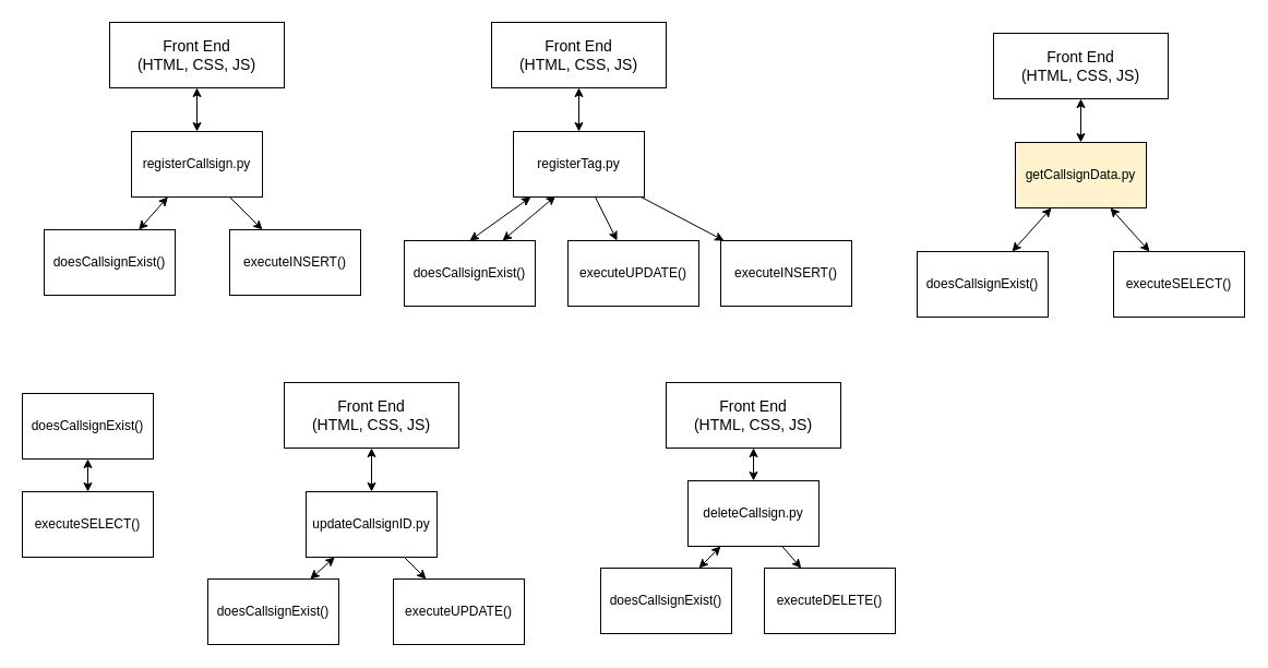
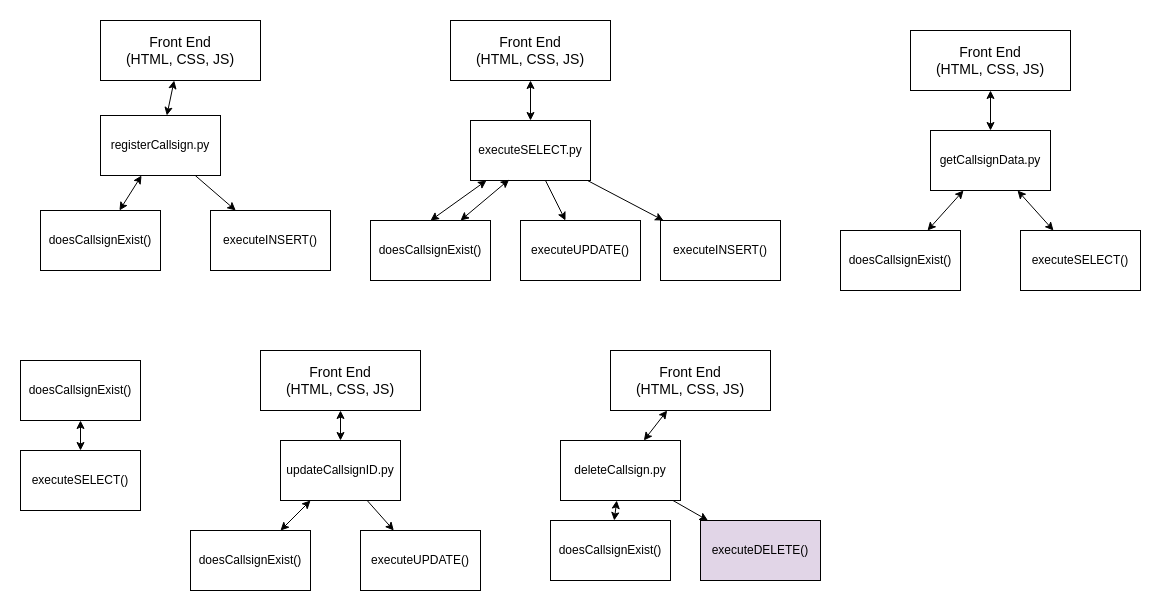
  <mxCell id="0" />
  <mxCell id="1" parent="0" />
  <mxCell id="2" value="&lt;div style=&quot;font-size: 14px;&quot;&gt;&lt;font style=&quot;font-size: 14px;&quot;&gt;Front End&lt;/font&gt;&lt;/div&gt;&lt;div style=&quot;font-size: 14px;&quot;&gt;&lt;font style=&quot;font-size: 14px;&quot;&gt;&lt;font style=&quot;font-size: 14px;&quot;&gt;(HTML, CSS, JS)&lt;/font&gt;&lt;br&gt;&lt;/font&gt;&lt;/div&gt;" style="rounded=0;whiteSpace=wrap;html=1;" vertex="1" parent="1"><mxGeometry x="100" y="20" width="160" height="60" as="geometry" /></mxCell>
- <mxCell id="3" value="registerCallsign.py" style="rounded=0;whiteSpace=wrap;html=1;" vertex="1" parent="1"><mxGeometry x="120" y="120" width="120" height="60" as="geometry" /></mxCell>
+ <mxCell id="3" value="registerCallsign.py" style="rounded=0;whiteSpace=wrap;html=1;" vertex="1" parent="1"><mxGeometry x="100" y="115" width="120" height="60" as="geometry" /></mxCell>
  <mxCell id="4" value="executeUPDATE()" style="rounded=0;whiteSpace=wrap;html=1;" vertex="1" parent="1"><mxGeometry x="520" y="220" width="120" height="60" as="geometry" /></mxCell>
  <mxCell id="5" value="executeINSERT()" style="rounded=0;whiteSpace=wrap;html=1;" vertex="1" parent="1"><mxGeometry x="210" y="210" width="120" height="60" as="geometry" /></mxCell>
- <mxCell id="6" value="executeDELETE()" style="rounded=0;whiteSpace=wrap;html=1;" vertex="1" parent="1"><mxGeometry x="700" y="520" width="120" height="60" as="geometry" /></mxCell>
+ <mxCell id="6" value="executeDELETE()" style="rounded=0;whiteSpace=wrap;html=1;fillColor=#e1d5e7;" vertex="1" parent="1"><mxGeometry x="700" y="520" width="120" height="60" as="geometry" /></mxCell>
  <mxCell id="7" value="doesCallsignExist()" style="whiteSpace=wrap;html=1;" vertex="1" parent="1"><mxGeometry x="40" y="210" width="120" height="60" as="geometry" /></mxCell>
  <mxCell id="8" value="&lt;div style=&quot;font-size: 14px;&quot;&gt;&lt;font style=&quot;font-size: 14px;&quot;&gt;Front End&lt;/font&gt;&lt;/div&gt;&lt;div style=&quot;font-size: 14px;&quot;&gt;&lt;font style=&quot;font-size: 14px;&quot;&gt;&lt;font style=&quot;font-size: 14px;&quot;&gt;(HTML, CSS, JS)&lt;/font&gt;&lt;br&gt;&lt;/font&gt;&lt;/div&gt;" style="rounded=0;whiteSpace=wrap;html=1;" vertex="1" parent="1"><mxGeometry x="450" y="20" width="160" height="60" as="geometry" /></mxCell>
- <mxCell id="9" value="&lt;div&gt;registerTag.py&lt;/div&gt;" style="whiteSpace=wrap;html=1;" vertex="1" parent="1"><mxGeometry x="470" y="120" width="120" height="60" as="geometry" /></mxCell>
+ <mxCell id="9" value="&lt;div&gt;executeSELECT.py&lt;/div&gt;" style="whiteSpace=wrap;html=1;" vertex="1" parent="1"><mxGeometry x="470" y="120" width="120" height="60" as="geometry" /></mxCell>
  <mxCell id="10" value="doesCallsignExist()" style="whiteSpace=wrap;html=1;" vertex="1" parent="1"><mxGeometry x="370" y="220" width="120" height="60" as="geometry" /></mxCell>
  <mxCell id="11" value="" style="endArrow=classic;startArrow=classic;html=1;rounded=0;" edge="1" parent="1" source="3" target="2"><mxGeometry width="50" height="50" relative="1" as="geometry"><mxPoint x="510" y="310" as="sourcePoint" /><mxPoint x="560" y="260" as="targetPoint" /></mxGeometry></mxCell>
  <mxCell id="12" value="" style="endArrow=classic;html=1;rounded=0;" edge="1" parent="1" source="3" target="5"><mxGeometry width="50" height="50" relative="1" as="geometry"><mxPoint x="510" y="310" as="sourcePoint" /><mxPoint x="560" y="260" as="targetPoint" /></mxGeometry></mxCell>
  <mxCell id="13" value="" style="endArrow=classic;startArrow=classic;html=1;rounded=0;" edge="1" parent="1" source="9" target="8"><mxGeometry width="50" height="50" relative="1" as="geometry"><mxPoint x="430" y="350" as="sourcePoint" /><mxPoint x="480" y="300" as="targetPoint" /></mxGeometry></mxCell>
  <mxCell id="14" value="" style="endArrow=classic;startArrow=classic;html=1;rounded=0;entryX=0.133;entryY=1;entryDx=0;entryDy=0;exitX=0.5;exitY=0;exitDx=0;exitDy=0;entryPerimeter=0;" edge="1" parent="1" source="10" target="9"><mxGeometry width="50" height="50" relative="1" as="geometry"><mxPoint x="670" y="150" as="sourcePoint" /><mxPoint x="720" y="40" as="targetPoint" /></mxGeometry></mxCell>
  <mxCell id="15" value="" style="endArrow=classic;startArrow=classic;html=1;rounded=0;exitX=0.75;exitY=0;exitDx=0;exitDy=0;entryX=0.322;entryY=0.985;entryDx=0;entryDy=0;entryPerimeter=0;" edge="1" parent="1" source="10" target="9"><mxGeometry width="50" height="50" relative="1" as="geometry"><mxPoint x="680" y="160" as="sourcePoint" /><mxPoint x="730" y="50" as="targetPoint" /></mxGeometry></mxCell>
  <mxCell id="16" value="" style="endArrow=classic;html=1;rounded=0;" edge="1" parent="1" source="9" target="4"><mxGeometry width="50" height="50" relative="1" as="geometry"><mxPoint x="40" y="260" as="sourcePoint" /><mxPoint x="170" y="400" as="targetPoint" /></mxGeometry></mxCell>
  <mxCell id="17" value="executeINSERT()" style="rounded=0;whiteSpace=wrap;html=1;" vertex="1" parent="1"><mxGeometry x="660" y="220" width="120" height="60" as="geometry" /></mxCell>
  <mxCell id="18" value="" style="endArrow=classic;html=1;rounded=0;" edge="1" parent="1" source="9" target="17"><mxGeometry width="50" height="50" relative="1" as="geometry"><mxPoint x="700" y="210" as="sourcePoint" /><mxPoint x="690" y="310" as="targetPoint" /></mxGeometry></mxCell>
  <mxCell id="19" value="&lt;div style=&quot;font-size: 14px;&quot;&gt;&lt;font style=&quot;font-size: 14px;&quot;&gt;Front End&lt;/font&gt;&lt;/div&gt;&lt;div style=&quot;font-size: 14px;&quot;&gt;&lt;font style=&quot;font-size: 14px;&quot;&gt;&lt;font style=&quot;font-size: 14px;&quot;&gt;(HTML, CSS, JS)&lt;/font&gt;&lt;br&gt;&lt;/font&gt;&lt;/div&gt;" style="rounded=0;whiteSpace=wrap;html=1;" vertex="1" parent="1"><mxGeometry x="910" y="30" width="160" height="60" as="geometry" /></mxCell>
- <mxCell id="20" value="&lt;div&gt;getCallsignData.py&lt;/div&gt;" style="whiteSpace=wrap;html=1;fillColor=#fff2cc;" vertex="1" parent="1"><mxGeometry x="930" y="130" width="120" height="60" as="geometry" /></mxCell>
+ <mxCell id="20" value="&lt;div&gt;getCallsignData.py&lt;/div&gt;" style="whiteSpace=wrap;html=1;" vertex="1" parent="1"><mxGeometry x="930" y="130" width="120" height="60" as="geometry" /></mxCell>
  <mxCell id="21" value="executeSELECT()" style="rounded=0;whiteSpace=wrap;html=1;" vertex="1" parent="1"><mxGeometry x="20" y="450" width="120" height="60" as="geometry" /></mxCell>
  <mxCell id="22" value="doesCallsignExist()" style="whiteSpace=wrap;html=1;" vertex="1" parent="1"><mxGeometry x="20" y="360" width="120" height="60" as="geometry" /></mxCell>
  <mxCell id="23" value="" style="endArrow=classic;startArrow=classic;html=1;rounded=0;" edge="1" parent="1" source="21" target="22"><mxGeometry width="50" height="50" relative="1" as="geometry"><mxPoint x="90" y="190" as="sourcePoint" /><mxPoint x="220" as="targetPoint" y="60" /></mxGeometry></mxCell>
  <mxCell id="24" value="" style="endArrow=classic;startArrow=classic;html=1;rounded=0;" edge="1" parent="1" source="20" target="19"><mxGeometry width="50" height="50" relative="1" as="geometry"><mxPoint x="600" y="140" as="sourcePoint" /><mxPoint x="600" y="100" as="targetPoint" /></mxGeometry></mxCell>
  <mxCell id="25" value="executeSELECT()" style="rounded=0;whiteSpace=wrap;html=1;" vertex="1" parent="1"><mxGeometry x="1020" y="230" width="120" height="60" as="geometry" /></mxCell>
  <mxCell id="26" value="" style="endArrow=classic;startArrow=classic;html=1;rounded=0;" edge="1" parent="1" source="25" target="20"><mxGeometry width="50" height="50" relative="1" as="geometry"><mxPoint x="1000" y="-20" as="sourcePoint" /><mxPoint x="990" y="200" as="targetPoint" /></mxGeometry></mxCell>
  <mxCell id="27" value="&lt;div style=&quot;font-size: 14px;&quot;&gt;&lt;font style=&quot;font-size: 14px;&quot;&gt;Front End&lt;/font&gt;&lt;/div&gt;&lt;div style=&quot;font-size: 14px;&quot;&gt;&lt;font style=&quot;font-size: 14px;&quot;&gt;&lt;font style=&quot;font-size: 14px;&quot;&gt;(HTML, CSS, JS)&lt;/font&gt;&lt;br&gt;&lt;/font&gt;&lt;/div&gt;" style="rounded=0;whiteSpace=wrap;html=1;" vertex="1" parent="1"><mxGeometry x="260" y="350" width="160" height="60" as="geometry" /></mxCell>
- <mxCell id="28" value="&lt;div&gt;updateCallsignID.py&lt;/div&gt;" style="whiteSpace=wrap;html=1;" vertex="1" parent="1"><mxGeometry x="280" y="450" width="120" height="60" as="geometry" /></mxCell>
+ <mxCell id="28" value="&lt;div&gt;updateCallsignID.py&lt;/div&gt;" style="whiteSpace=wrap;html=1;" vertex="1" parent="1"><mxGeometry x="280" y="440" width="120" height="60" as="geometry" /></mxCell>
  <mxCell id="29" value="" style="endArrow=classic;startArrow=classic;html=1;rounded=0;" edge="1" parent="1" source="28" target="27"><mxGeometry width="50" height="50" relative="1" as="geometry"><mxPoint x="240" y="380" as="sourcePoint" /><mxPoint x="290" y="330" as="targetPoint" /></mxGeometry></mxCell>
  <mxCell id="30" value="" style="endArrow=classic;startArrow=classic;html=1;rounded=0;" edge="1" parent="1" source="7" target="3"><mxGeometry width="50" height="50" relative="1" as="geometry"><mxPoint x="460" y="200" as="sourcePoint" /><mxPoint x="510" y="150" as="targetPoint" /></mxGeometry></mxCell>
  <mxCell id="31" value="" style="endArrow=classic;startArrow=classic;html=1;rounded=0;" edge="1" parent="1" source="32" target="28"><mxGeometry width="50" height="50" relative="1" as="geometry"><mxPoint x="170" y="540" as="sourcePoint" /><mxPoint x="80" y="120" as="targetPoint" /></mxGeometry></mxCell>
  <mxCell id="32" value="doesCallsignExist()" style="whiteSpace=wrap;html=1;" vertex="1" parent="1"><mxGeometry x="190" y="530" width="120" height="60" as="geometry" /></mxCell>
  <mxCell id="33" value="doesCallsignExist()" style="whiteSpace=wrap;html=1;" vertex="1" parent="1"><mxGeometry x="840" y="230" width="120" height="60" as="geometry" /></mxCell>
  <mxCell id="34" value="" style="endArrow=classic;startArrow=classic;html=1;rounded=0;" edge="1" parent="1" source="33" target="20"><mxGeometry width="50" height="50" relative="1" as="geometry"><mxPoint x="606" y="610" as="sourcePoint" /><mxPoint x="654" y="570" as="targetPoint" /></mxGeometry></mxCell>
  <mxCell id="35" value="executeUPDATE()" style="rounded=0;whiteSpace=wrap;html=1;" vertex="1" parent="1"><mxGeometry x="360" y="530" width="120" height="60" as="geometry" /></mxCell>
  <mxCell id="36" value="" style="endArrow=classic;html=1;rounded=0;" edge="1" parent="1" source="28" target="35"><mxGeometry width="50" height="50" relative="1" as="geometry"><mxPoint x="160" y="140" as="sourcePoint" /><mxPoint x="150" y="190" as="targetPoint" /></mxGeometry></mxCell>
  <mxCell id="37" value="&lt;div style=&quot;font-size: 14px;&quot;&gt;&lt;font style=&quot;font-size: 14px;&quot;&gt;Front End&lt;/font&gt;&lt;/div&gt;&lt;div style=&quot;font-size: 14px;&quot;&gt;&lt;font style=&quot;font-size: 14px;&quot;&gt;&lt;font style=&quot;font-size: 14px;&quot;&gt;(HTML, CSS, JS)&lt;/font&gt;&lt;br&gt;&lt;/font&gt;&lt;/div&gt;" style="rounded=0;whiteSpace=wrap;html=1;" vertex="1" parent="1"><mxGeometry x="610" y="350" width="160" height="60" as="geometry" /></mxCell>
- <mxCell id="38" value="deleteCallsign.py" style="whiteSpace=wrap;html=1;" vertex="1" parent="1"><mxGeometry x="630" y="440" width="120" height="60" as="geometry" /></mxCell>
+ <mxCell id="38" value="deleteCallsign.py" style="whiteSpace=wrap;html=1;" vertex="1" parent="1"><mxGeometry x="560" y="440" width="120" height="60" as="geometry" /></mxCell>
  <mxCell id="39" value="" style="endArrow=classic;startArrow=classic;html=1;rounded=0;" edge="1" parent="1" source="38" target="37"><mxGeometry width="50" height="50" relative="1" as="geometry"><mxPoint x="350" y="460" as="sourcePoint" /><mxPoint x="350" y="420" as="targetPoint" /></mxGeometry></mxCell>
  <mxCell id="40" value="" style="endArrow=classic;html=1;rounded=0;" edge="1" parent="1" source="38" target="6"><mxGeometry width="50" height="50" relative="1" as="geometry"><mxPoint x="383" y="520" as="sourcePoint" /><mxPoint x="417" y="550" as="targetPoint" /></mxGeometry></mxCell>
  <mxCell id="41" value="" style="endArrow=classic;startArrow=classic;html=1;rounded=0;" edge="1" parent="1" source="42" target="38"><mxGeometry width="50" height="50" relative="1" as="geometry"><mxPoint x="550" y="560" as="sourcePoint" /><mxPoint x="679.5" y="520" as="targetPoint" /></mxGeometry></mxCell>
  <mxCell id="42" value="doesCallsignExist()" style="whiteSpace=wrap;html=1;" vertex="1" parent="1"><mxGeometry x="550" y="520" width="120" height="60" as="geometry" /></mxCell>
